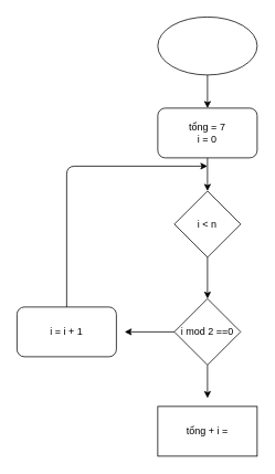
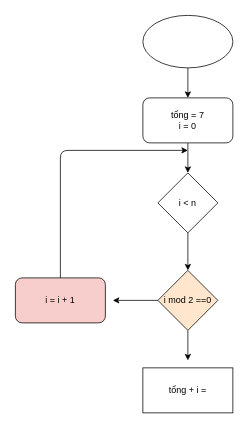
  <mxCell id="0" />
  <mxCell id="1" parent="0" />
  <mxCell id="2" style="edgeStyle=none;html=1;entryX=0.5;entryY=0;entryDx=0;entryDy=0;" edge="1" parent="1" source="3" target="5"><mxGeometry relative="1" as="geometry" /></mxCell>
  <mxCell id="3" value="" style="ellipse;whiteSpace=wrap;html=1;" vertex="1" parent="1"><mxGeometry x="190" y="20" width="120" height="70" as="geometry" /></mxCell>
  <mxCell id="4" style="edgeStyle=none;html=1;" edge="1" parent="1" source="5"><mxGeometry relative="1" as="geometry"><mxPoint x="250" y="230" as="targetPoint" /></mxGeometry></mxCell>
  <mxCell id="5" value="tổng = 7&lt;br&gt;i = 0" style="rounded=1;whiteSpace=wrap;html=1;" vertex="1" parent="1"><mxGeometry x="190" y="130" width="120" height="60" as="geometry" /></mxCell>
  <mxCell id="6" style="edgeStyle=none;html=1;" edge="1" parent="1" source="7"><mxGeometry relative="1" as="geometry"><mxPoint x="250" y="360" as="targetPoint" /></mxGeometry></mxCell>
  <mxCell id="7" value="i &amp;lt; n" style="rhombus;whiteSpace=wrap;html=1;" vertex="1" parent="1"><mxGeometry x="210" y="230" width="80" height="80" as="geometry" /></mxCell>
  <mxCell id="8" style="edgeStyle=none;html=1;" edge="1" parent="1" source="10"><mxGeometry relative="1" as="geometry"><mxPoint x="250" y="480" as="targetPoint" /></mxGeometry></mxCell>
  <mxCell id="9" style="edgeStyle=none;html=1;" edge="1" parent="1" source="10"><mxGeometry relative="1" as="geometry"><mxPoint x="150" y="400" as="targetPoint" /></mxGeometry></mxCell>
- <mxCell id="10" value="i mod 2 ==0" style="rhombus;whiteSpace=wrap;html=1;" vertex="1" parent="1"><mxGeometry x="210" y="360" width="80" height="80" as="geometry" /></mxCell>
+ <mxCell id="10" value="i mod 2 ==0" style="rhombus;whiteSpace=wrap;html=1;fillColor=#ffe6cc;" vertex="1" parent="1"><mxGeometry x="210" y="360" width="80" height="80" as="geometry" /></mxCell>
  <mxCell id="11" value="tổng + i =" style="rounded=0;whiteSpace=wrap;html=1;" vertex="1" parent="1"><mxGeometry x="190" y="490" width="120" height="60" as="geometry" /></mxCell>
  <mxCell id="12" style="edgeStyle=none;html=1;" edge="1" parent="1" source="13"><mxGeometry relative="1" as="geometry"><mxPoint x="250" y="200" as="targetPoint" /><Array as="points"><mxPoint x="80" y="200" /></Array></mxGeometry></mxCell>
- <mxCell id="13" value="i = i + 1" style="rounded=1;whiteSpace=wrap;html=1;" vertex="1" parent="1"><mxGeometry x="20" y="370" width="120" height="60" as="geometry" /></mxCell>
+ <mxCell id="13" value="i = i + 1" style="rounded=1;whiteSpace=wrap;html=1;fillColor=#f8cecc;" vertex="1" parent="1"><mxGeometry x="20" y="370" width="120" height="60" as="geometry" /></mxCell>
